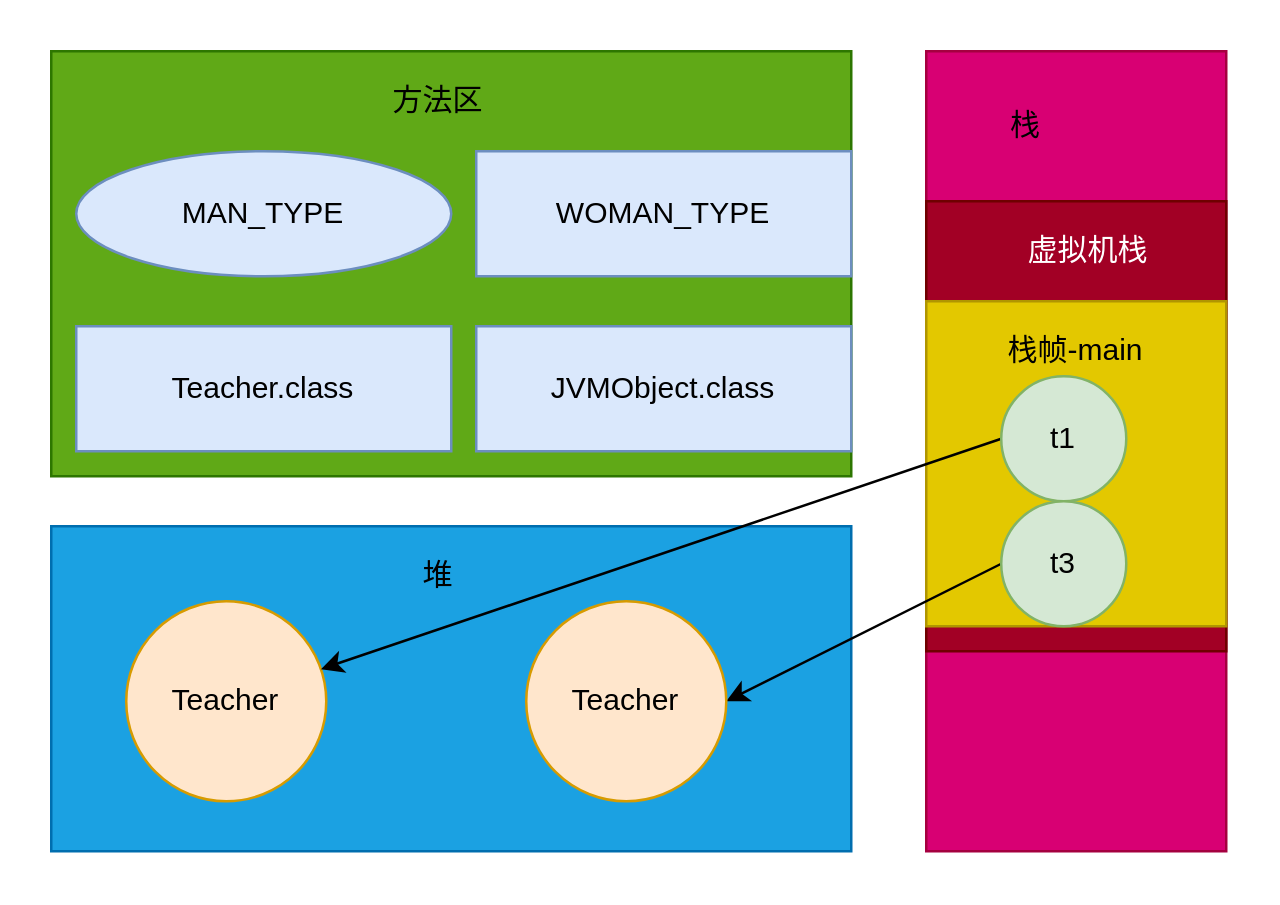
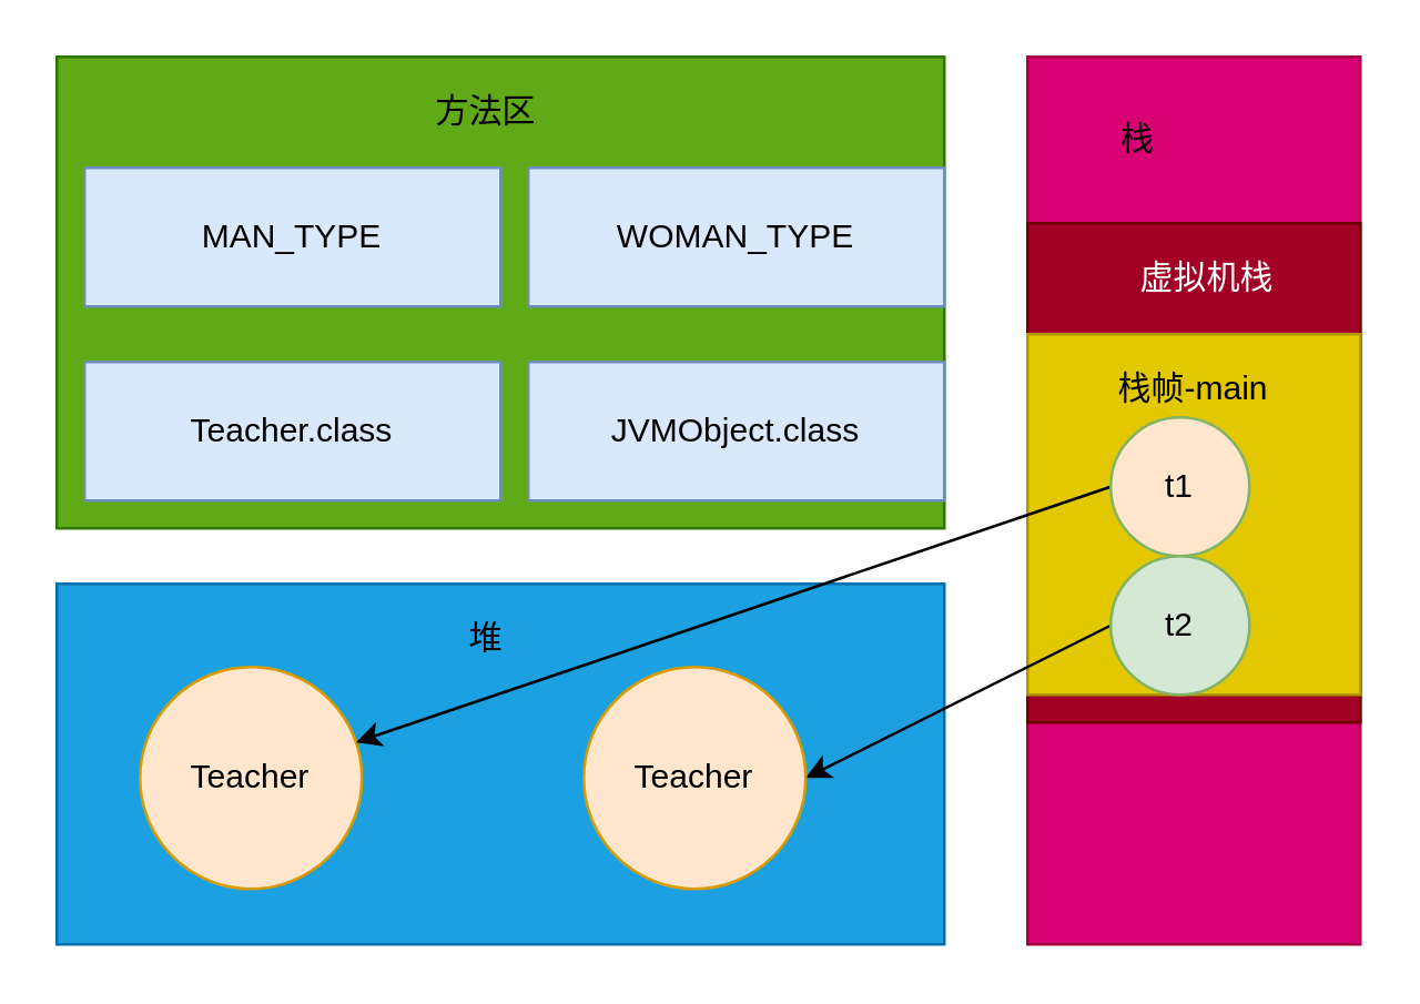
  <mxCell id="0" />
  <mxCell id="1" parent="0" />
  <mxCell id="2" value="" style="rounded=0;whiteSpace=wrap;html=1;fillColor=#60a917;strokeColor=#2D7600;fontColor=#ffffff;" vertex="1" parent="1"><mxGeometry x="20" y="20" width="320" height="170" as="geometry" /></mxCell>
  <mxCell id="3" value="" style="rounded=0;whiteSpace=wrap;html=1;fillColor=#1ba1e2;strokeColor=#006EAF;fontColor=#ffffff;" vertex="1" parent="1"><mxGeometry x="20" y="210" width="320" height="130" as="geometry" /></mxCell>
  <mxCell id="4" value="" style="rounded=0;whiteSpace=wrap;html=1;fillColor=#d80073;strokeColor=#A50040;fontColor=#ffffff;" vertex="1" parent="1"><mxGeometry x="370" y="20" width="120" height="320" as="geometry" /></mxCell>
- <mxCell id="5" value="MAN_TYPE" style="ellipse;whiteSpace=wrap;html=1;fillColor=#dae8fc;strokeColor=#6c8ebf;" vertex="1" parent="1"><mxGeometry x="30" y="60" width="150" height="50" as="geometry" /></mxCell>
+ <mxCell id="5" value="MAN_TYPE" style="rounded=0;whiteSpace=wrap;html=1;fillColor=#dae8fc;strokeColor=#6c8ebf;" vertex="1" parent="1"><mxGeometry x="30" y="60" width="150" height="50" as="geometry" /></mxCell>
  <mxCell id="6" value="WOMAN_TYPE" style="rounded=0;whiteSpace=wrap;html=1;fillColor=#dae8fc;strokeColor=#6c8ebf;" vertex="1" parent="1"><mxGeometry x="190" y="60" width="150" height="50" as="geometry" /></mxCell>
  <mxCell id="7" value="JVMObject.class" style="rounded=0;whiteSpace=wrap;html=1;fillColor=#dae8fc;strokeColor=#6c8ebf;" vertex="1" parent="1"><mxGeometry x="190" y="130" width="150" height="50" as="geometry" /></mxCell>
  <mxCell id="8" value="Teacher.class" style="rounded=0;whiteSpace=wrap;html=1;fillColor=#dae8fc;strokeColor=#6c8ebf;" vertex="1" parent="1"><mxGeometry x="30" y="130" width="150" height="50" as="geometry" /></mxCell>
  <mxCell id="9" value="Teacher" style="ellipse;whiteSpace=wrap;html=1;aspect=fixed;fillColor=#ffe6cc;strokeColor=#d79b00;" vertex="1" parent="1"><mxGeometry x="50" y="240" width="80" height="80" as="geometry" /></mxCell>
  <mxCell id="10" value="方法区" style="text;html=1;strokeColor=none;fillColor=none;align=center;verticalAlign=middle;whiteSpace=wrap;rounded=0;" vertex="1" parent="1"><mxGeometry x="155" y="30" width="40" height="20" as="geometry" /></mxCell>
  <mxCell id="11" value="堆" style="text;html=1;strokeColor=none;fillColor=none;align=center;verticalAlign=middle;whiteSpace=wrap;rounded=0;" vertex="1" parent="1"><mxGeometry x="155" y="220" width="40" height="20" as="geometry" /></mxCell>
  <mxCell id="12" value="栈" style="text;html=1;strokeColor=none;fillColor=none;align=center;verticalAlign=middle;whiteSpace=wrap;rounded=0;" vertex="1" parent="1"><mxGeometry x="390" y="40" width="40" height="20" as="geometry" /></mxCell>
  <mxCell id="13" value="" style="rounded=0;whiteSpace=wrap;html=1;fillColor=#a20025;strokeColor=#6F0000;fontColor=#ffffff;" vertex="1" parent="1"><mxGeometry x="370" y="80" width="120" height="180" as="geometry" /></mxCell>
  <mxCell id="14" value="&lt;font color=&quot;#ffffff&quot;&gt;虚拟机栈&lt;/font&gt;" style="text;html=1;strokeColor=none;fillColor=none;align=center;verticalAlign=middle;whiteSpace=wrap;rounded=0;" vertex="1" parent="1"><mxGeometry x="410" y="90" width="50" height="20" as="geometry" /></mxCell>
  <mxCell id="15" value="" style="rounded=0;whiteSpace=wrap;html=1;fillColor=#e3c800;strokeColor=#B09500;fontColor=#ffffff;" vertex="1" parent="1"><mxGeometry x="370" y="120" width="120" height="130" as="geometry" /></mxCell>
  <mxCell id="16" value="栈帧-main" style="text;html=1;strokeColor=none;fillColor=none;align=center;verticalAlign=middle;whiteSpace=wrap;rounded=0;" vertex="1" parent="1"><mxGeometry x="400" y="130" width="60" height="20" as="geometry" /></mxCell>
  <mxCell id="17" style="rounded=0;orthogonalLoop=1;jettySize=auto;html=1;exitX=0;exitY=0.5;exitDx=0;exitDy=0;" edge="1" parent="1" source="18" target="9"><mxGeometry relative="1" as="geometry" /></mxCell>
- <mxCell id="18" value="t1" style="ellipse;whiteSpace=wrap;html=1;aspect=fixed;fillColor=#d5e8d4;strokeColor=#82b366;" vertex="1" parent="1"><mxGeometry x="400" y="150" width="50" height="50" as="geometry" /></mxCell>
+ <mxCell id="18" value="t1" style="ellipse;whiteSpace=wrap;html=1;aspect=fixed;fillColor=#ffe6cc;strokeColor=#82b366;" vertex="1" parent="1"><mxGeometry x="400" y="150" width="50" height="50" as="geometry" /></mxCell>
  <mxCell id="19" style="edgeStyle=none;rounded=0;orthogonalLoop=1;jettySize=auto;html=1;exitX=0;exitY=0.5;exitDx=0;exitDy=0;entryX=1;entryY=0.5;entryDx=0;entryDy=0;" edge="1" parent="1" source="20" target="21"><mxGeometry relative="1" as="geometry" /></mxCell>
- <mxCell id="20" value="t3" style="ellipse;whiteSpace=wrap;html=1;aspect=fixed;fillColor=#d5e8d4;strokeColor=#82b366;" vertex="1" parent="1"><mxGeometry x="400" y="200" width="50" height="50" as="geometry" /></mxCell>
+ <mxCell id="20" value="t2" style="ellipse;whiteSpace=wrap;html=1;aspect=fixed;fillColor=#d5e8d4;strokeColor=#82b366;" vertex="1" parent="1"><mxGeometry x="400" y="200" width="50" height="50" as="geometry" /></mxCell>
  <mxCell id="21" value="Teacher" style="ellipse;whiteSpace=wrap;html=1;aspect=fixed;fillColor=#ffe6cc;strokeColor=#d79b00;" vertex="1" parent="1"><mxGeometry x="210" y="240" width="80" height="80" as="geometry" /></mxCell>
